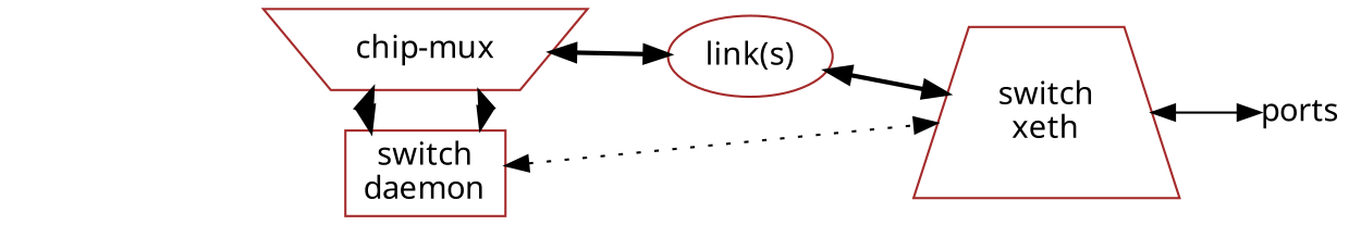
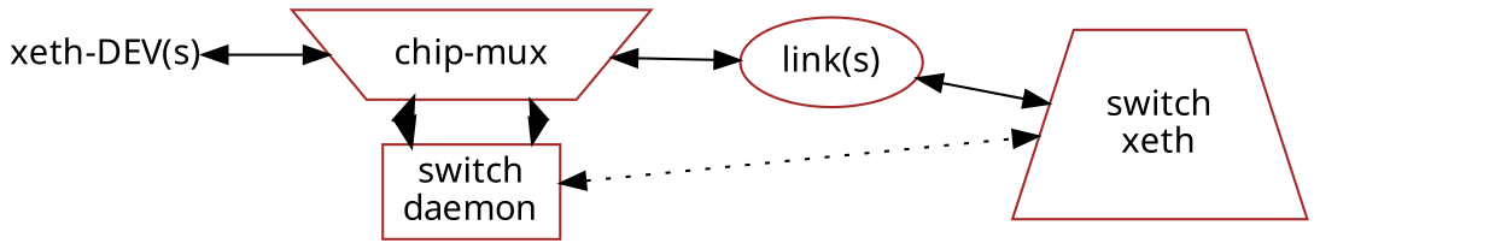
  digraph {
    fontname="Noto Sans"
    rankdir=LR
    node [color=brown fontname="Noto Sans" shape=plain]
    edge [dir=both fontname="Noto Sans" style=bold]
    n1 [label="switch\ndaemon" shape=box]
    n2 [label="chip-mux" shape=invtrapezium]
    n3 [label="switch\nxeth" shape=trapezium]
    n4 [label="link(s)" shape=ellipse]
-   n5 [color=blue label=ports]
+   n6 [color=blue label="xeth-DEV(s)"]
    subgraph sub_1 {
      rank=same
      n1
      n2
    }
    n1 -> n3 [style=dotted]
    n2 -> n1 [style=dashed]
    n2 -> n1
-   n2 -> n4
-   n3 -> n5 [style=solid]
-   n4 -> n3
+   n2 -> n4 [style=solid]
+   n4 -> n3 [style=solid]
+   n6 -> n2 [style=solid]
  }
